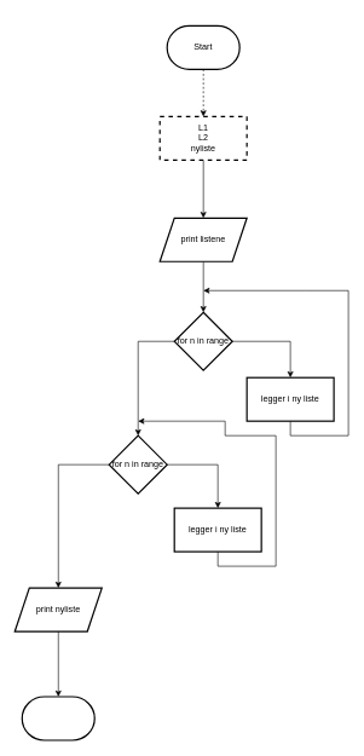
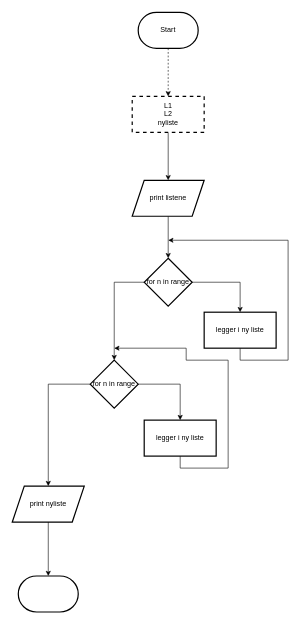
  <mxCell id="0" />
  <mxCell id="1" parent="0" />
  <mxCell id="2" value="" style="edgeStyle=orthogonalEdgeStyle;rounded=0;orthogonalLoop=1;jettySize=auto;html=1;dashed=1;" edge="1" parent="1" source="3" target="5"><mxGeometry relative="1" as="geometry" /></mxCell>
- <mxCell id="3" value="Start" style="strokeWidth=2;html=1;shape=mxgraph.flowchart.terminator;whiteSpace=wrap;" vertex="1" parent="1"><mxGeometry x="230" y="35" width="100" height="60" as="geometry" /></mxCell>
+ <mxCell id="3" value="Start" style="strokeWidth=2;html=1;shape=mxgraph.flowchart.terminator;whiteSpace=wrap;" vertex="1" parent="1"><mxGeometry x="230" y="20" width="100" height="60" as="geometry" /></mxCell>
  <mxCell id="4" value="" style="edgeStyle=orthogonalEdgeStyle;rounded=0;orthogonalLoop=1;jettySize=auto;html=1;" edge="1" parent="1" source="5" target="7"><mxGeometry relative="1" as="geometry" /></mxCell>
  <mxCell id="5" value="L1&lt;br&gt;L2&lt;br&gt;nyliste" style="whiteSpace=wrap;html=1;strokeWidth=2;dashed=1;" vertex="1" parent="1"><mxGeometry x="220" y="160" width="120" height="60" as="geometry" /></mxCell>
  <mxCell id="6" value="" style="edgeStyle=orthogonalEdgeStyle;rounded=0;orthogonalLoop=1;jettySize=auto;html=1;" edge="1" parent="1" source="7" target="10"><mxGeometry relative="1" as="geometry" /></mxCell>
  <mxCell id="7" value="print listene" style="shape=parallelogram;perimeter=parallelogramPerimeter;whiteSpace=wrap;html=1;fixedSize=1;strokeWidth=2;" vertex="1" parent="1"><mxGeometry x="220" y="300" width="120" height="60" as="geometry" /></mxCell>
  <mxCell id="8" value="" style="edgeStyle=orthogonalEdgeStyle;rounded=0;orthogonalLoop=1;jettySize=auto;html=1;" edge="1" parent="1" source="10" target="12"><mxGeometry relative="1" as="geometry" /></mxCell>
  <mxCell id="9" value="" style="edgeStyle=orthogonalEdgeStyle;rounded=0;orthogonalLoop=1;jettySize=auto;html=1;" edge="1" parent="1" source="10" target="15"><mxGeometry relative="1" as="geometry" /></mxCell>
  <mxCell id="10" value="for n in range" style="rhombus;whiteSpace=wrap;html=1;strokeWidth=2;" vertex="1" parent="1"><mxGeometry x="240" y="430" width="80" height="80" as="geometry" /></mxCell>
  <mxCell id="11" style="edgeStyle=orthogonalEdgeStyle;rounded=0;orthogonalLoop=1;jettySize=auto;html=1;exitX=0.5;exitY=1;exitDx=0;exitDy=0;" edge="1" parent="1" source="12"><mxGeometry relative="1" as="geometry"><mxPoint x="280" y="400" as="targetPoint" /><Array as="points"><mxPoint x="400" y="600" /><mxPoint x="480" y="600" /><mxPoint x="480" y="400" /><mxPoint x="420" y="400" /></Array></mxGeometry></mxCell>
  <mxCell id="12" value="legger i ny liste" style="whiteSpace=wrap;html=1;strokeWidth=2;" vertex="1" parent="1"><mxGeometry x="340" y="520" width="120" height="60" as="geometry" /></mxCell>
  <mxCell id="13" value="" style="edgeStyle=orthogonalEdgeStyle;rounded=0;orthogonalLoop=1;jettySize=auto;html=1;" edge="1" parent="1" source="15" target="17"><mxGeometry relative="1" as="geometry" /></mxCell>
  <mxCell id="14" value="" style="edgeStyle=orthogonalEdgeStyle;rounded=0;orthogonalLoop=1;jettySize=auto;html=1;" edge="1" parent="1" source="15" target="19"><mxGeometry relative="1" as="geometry" /></mxCell>
  <mxCell id="15" value="for n in range" style="rhombus;whiteSpace=wrap;html=1;strokeWidth=2;" vertex="1" parent="1"><mxGeometry y="600" width="80" height="80" as="geometry" x="150" /></mxCell>
  <mxCell id="16" style="edgeStyle=orthogonalEdgeStyle;rounded=0;orthogonalLoop=1;jettySize=auto;html=1;exitX=0.5;exitY=1;exitDx=0;exitDy=0;" edge="1" parent="1" source="17"><mxGeometry relative="1" as="geometry"><mxPoint x="190" y="580" as="targetPoint" /><Array as="points"><mxPoint x="300" y="780" /><mxPoint x="380" y="780" /><mxPoint x="380" y="600" /><mxPoint x="310" y="600" /></Array></mxGeometry></mxCell>
  <mxCell id="17" value="legger i ny liste" style="whiteSpace=wrap;html=1;strokeWidth=2;" vertex="1" parent="1"><mxGeometry x="240" y="700" width="120" height="60" as="geometry" /></mxCell>
  <mxCell id="18" value="" style="edgeStyle=orthogonalEdgeStyle;rounded=0;orthogonalLoop=1;jettySize=auto;html=1;" edge="1" parent="1" source="19" target="20"><mxGeometry relative="1" as="geometry" /></mxCell>
  <mxCell id="19" value="print nyliste" style="shape=parallelogram;perimeter=parallelogramPerimeter;whiteSpace=wrap;html=1;fixedSize=1;strokeWidth=2;" vertex="1" parent="1"><mxGeometry x="20" y="810" width="120" height="60" as="geometry" /></mxCell>
  <mxCell id="20" value="" style="strokeWidth=2;html=1;shape=mxgraph.flowchart.terminator;whiteSpace=wrap;" vertex="1" parent="1"><mxGeometry x="30" y="960" width="100" height="60" as="geometry" /></mxCell>
